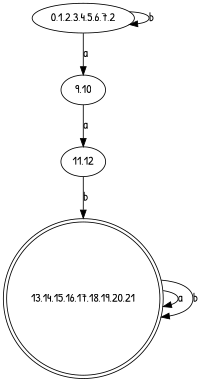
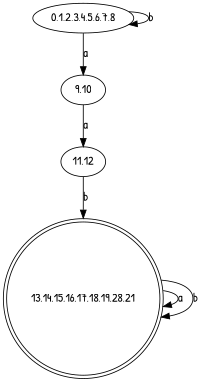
  digraph {
    fontname="Patrick Hand"
    node [fontname="Patrick Hand"]
    edge [fontname="Patrick Hand"]
-   "0,1,2,3,4,5,6,7,8" [label="0,1,2,3,4,5,6,7,2"]
+   "0,1,2,3,4,5,6,7,8"
    "9,10"
    "11,12"
-   "13,14,15,16,17,18,19,20,21" [shape=doublecircle]
+   "13,14,15,16,17,18,19,20,21" [shape=doublecircle label="13,14,15,16,17,18,19,28,21"]
    "0,1,2,3,4,5,6,7,8" -> "0,1,2,3,4,5,6,7,8" [label=b]
    "0,1,2,3,4,5,6,7,8" -> "9,10" [label=a]
    "9,10" -> "11,12" [label=a]
    "11,12" -> "13,14,15,16,17,18,19,20,21" [label=b]
    "13,14,15,16,17,18,19,20,21" -> "13,14,15,16,17,18,19,20,21" [label=a]
    "13,14,15,16,17,18,19,20,21" -> "13,14,15,16,17,18,19,20,21" [label=b]
  }
